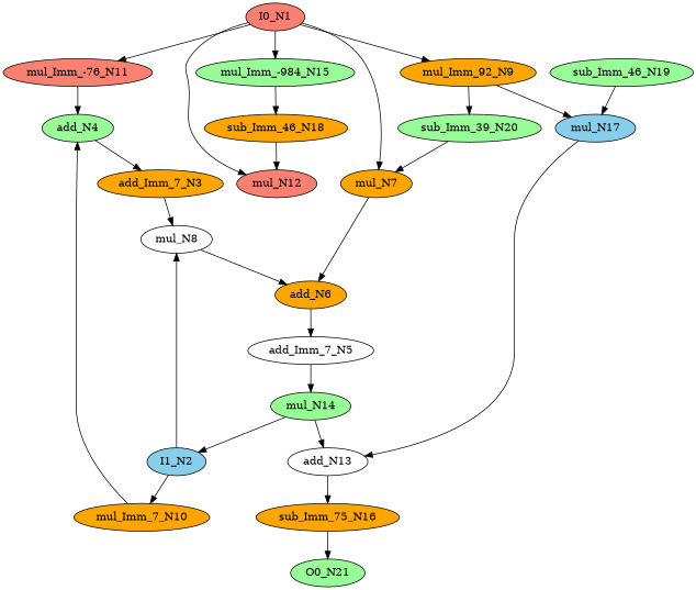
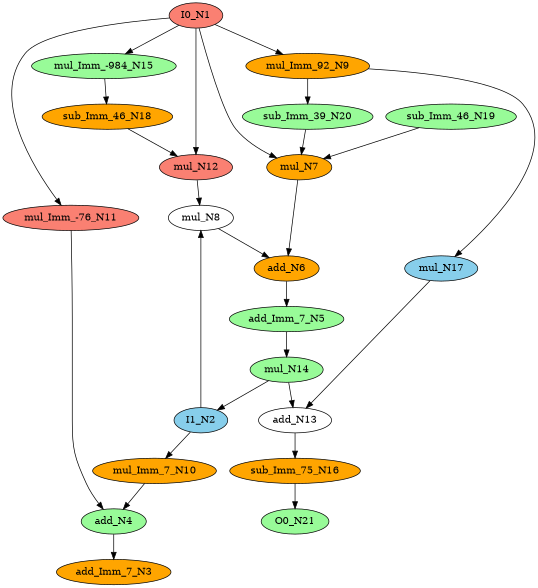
  digraph {
    node [color=black fillcolor=palegreen ntype=operation style=filled]
    n1 [fillcolor=salmon label=mul_N12]
    n2 [label=sub_Imm_46_N19]
    n3 [fillcolor=skyblue label=mul_N17]
    n4 [fillcolor=white label=add_N13]
    n5 [fillcolor=orange label=sub_Imm_75_N16]
    n6 [label=O0_N21 ntype=outvar]
    n7 [fillcolor=orange label=mul_Imm_7_N10]
    n8 [label=add_N4]
    n9 [fillcolor=orange label=add_Imm_7_N3]
    n10 [fillcolor=salmon label="mul_Imm_-76_N11"]
    n11 [label=mul_N14]
    n12 [fillcolor=skyblue label=I1_N2 ntype=invar]
    n13 [label="mul_Imm_-984_N15"]
    n14 [fillcolor=orange label=sub_Imm_46_N18]
    n15 [fillcolor=white label=mul_N8]
    n16 [fillcolor=orange label=add_N6]
-   n17 [fillcolor=white label=add_Imm_7_N5]
+   n17 [label=add_Imm_7_N5]
    n18 [fillcolor=orange label=mul_Imm_92_N9]
    n19 [label=sub_Imm_39_N20]
    n20 [fillcolor=orange label=mul_N7]
    n21 [fillcolor=salmon label=I0_N1 ntype=invar]
-   n2 -> n3
+   n2 -> n20
    n3 -> n4
    n4 -> n5
    n5 -> n6
    n7 -> n8
    n8 -> n9
-   n9 -> n15
+   n1 -> n15
    n10 -> n8
    n11 -> n4
    n11 -> n12
    n12 -> n7
    n12 -> n15
    n13 -> n14
    n14 -> n1
    n15 -> n16
    n16 -> n17
    n17 -> n11
    n18 -> n3
    n18 -> n19
    n19 -> n20
    n20 -> n16
    n21 -> n1
    n21 -> n10
    n21 -> n13
    n21 -> n18
    n21 -> n20
  }
